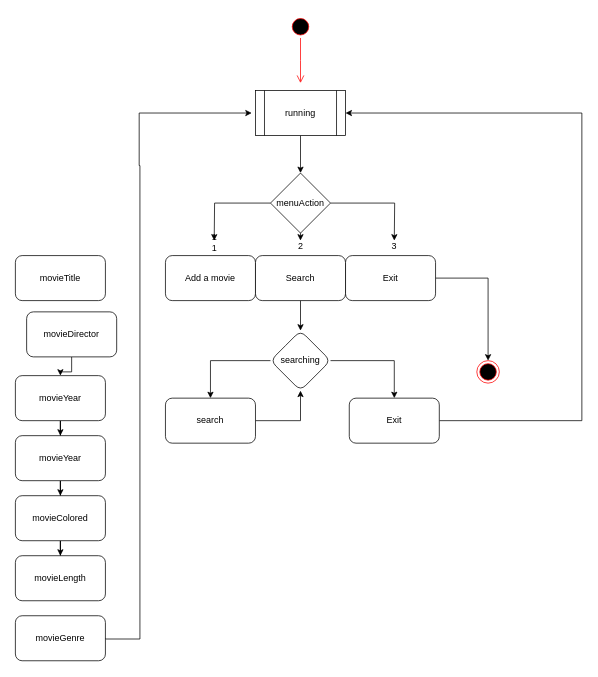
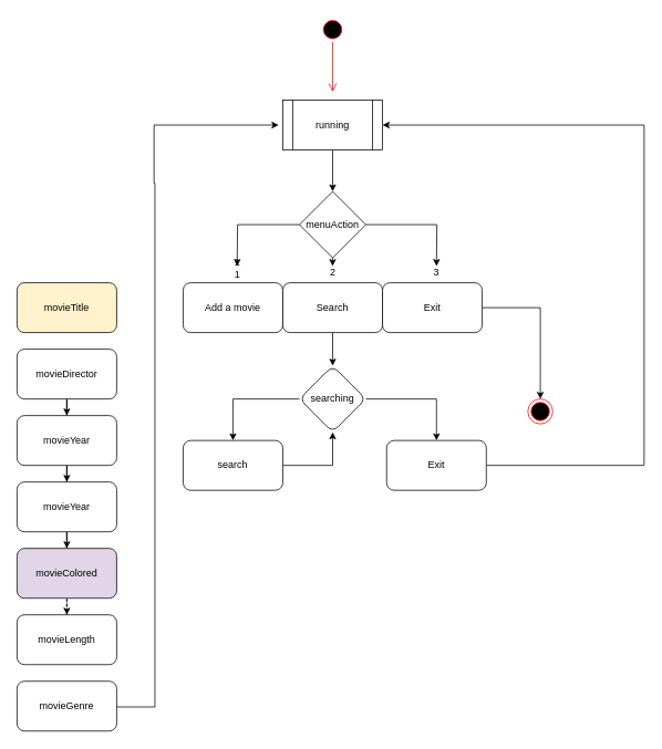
  <mxCell id="0" />
  <mxCell id="1" parent="0" />
  <mxCell id="2" value="" style="ellipse;html=1;shape=startState;fillColor=#000000;strokeColor=#ff0000;" vertex="1" parent="1"><mxGeometry x="385" y="20" width="30" height="30" as="geometry" /></mxCell>
  <mxCell id="3" value="" style="edgeStyle=orthogonalEdgeStyle;html=1;verticalAlign=bottom;endArrow=open;endSize=8;strokeColor=#ff0000;rounded=0;" edge="1" source="2" parent="1"><mxGeometry relative="1" as="geometry"><mxPoint x="400" y="110" as="targetPoint" /></mxGeometry></mxCell>
  <mxCell id="4" value="" style="edgeStyle=orthogonalEdgeStyle;rounded=0;orthogonalLoop=1;jettySize=auto;html=1;entryX=0.5;entryY=0;entryDx=0;entryDy=0;" edge="1" parent="1" source="5" target="9"><mxGeometry relative="1" as="geometry"><mxPoint x="400" y="220" as="targetPoint" /></mxGeometry></mxCell>
  <mxCell id="5" value="running" style="shape=process;whiteSpace=wrap;html=1;backgroundOutline=1;" vertex="1" parent="1"><mxGeometry x="340" y="120" width="120" height="60" as="geometry" /></mxCell>
  <mxCell id="6" style="edgeStyle=orthogonalEdgeStyle;rounded=0;orthogonalLoop=1;jettySize=auto;html=1;" edge="1" parent="1" source="9"><mxGeometry relative="1" as="geometry"><mxPoint x="525" y="320" as="targetPoint" /></mxGeometry></mxCell>
  <mxCell id="7" style="edgeStyle=orthogonalEdgeStyle;rounded=0;orthogonalLoop=1;jettySize=auto;html=1;exitX=0.5;exitY=1;exitDx=0;exitDy=0;" edge="1" parent="1" source="9"><mxGeometry relative="1" as="geometry"><mxPoint x="399.941" y="320" as="targetPoint" /></mxGeometry></mxCell>
  <mxCell id="8" style="edgeStyle=orthogonalEdgeStyle;rounded=0;orthogonalLoop=1;jettySize=auto;html=1;" edge="1" parent="1" source="9"><mxGeometry relative="1" as="geometry"><mxPoint x="285" y="320" as="targetPoint" /></mxGeometry></mxCell>
  <mxCell id="9" value="menuAction" style="rhombus;whiteSpace=wrap;html=1;" vertex="1" parent="1"><mxGeometry x="360" y="230" width="80" height="80" as="geometry" /></mxCell>
  <mxCell id="10" value="Add a movie" style="rounded=1;whiteSpace=wrap;html=1;" vertex="1" parent="1"><mxGeometry x="220" y="340" width="120" height="60" as="geometry" /></mxCell>
  <mxCell id="11" style="edgeStyle=orthogonalEdgeStyle;rounded=0;orthogonalLoop=1;jettySize=auto;html=1;entryX=0.5;entryY=0;entryDx=0;entryDy=0;" edge="1" parent="1" source="12" target="18"><mxGeometry relative="1" as="geometry"><mxPoint x="645" y="470" as="targetPoint" /></mxGeometry></mxCell>
  <mxCell id="12" value="Exit" style="rounded=1;whiteSpace=wrap;html=1;" vertex="1" parent="1"><mxGeometry x="460" y="340" width="120" height="60" as="geometry" /></mxCell>
  <mxCell id="13" value="" style="edgeStyle=orthogonalEdgeStyle;rounded=0;orthogonalLoop=1;jettySize=auto;html=1;" edge="1" parent="1" source="14" target="21"><mxGeometry relative="1" as="geometry" /></mxCell>
  <mxCell id="14" value="Search" style="rounded=1;whiteSpace=wrap;html=1;" vertex="1" parent="1"><mxGeometry x="340" y="340" width="120" height="60" as="geometry" /></mxCell>
  <mxCell id="15" value="3" style="text;html=1;align=center;verticalAlign=middle;whiteSpace=wrap;rounded=0;" vertex="1" parent="1"><mxGeometry x="495" y="313" width="60" height="30" as="geometry" /></mxCell>
  <mxCell id="16" value="2" style="text;html=1;align=center;verticalAlign=middle;resizable=0;points=[];autosize=1;strokeColor=none;fillColor=none;" vertex="1" parent="1"><mxGeometry x="385" y="313" width="30" height="30" as="geometry" /></mxCell>
  <mxCell id="17" value="1&lt;div&gt;1&lt;/div&gt;" style="text;html=1;align=center;verticalAlign=middle;resizable=0;points=[];autosize=1;strokeColor=none;fillColor=none;" vertex="1" parent="1"><mxGeometry x="270" y="303" width="30" height="40" as="geometry" /></mxCell>
  <mxCell id="18" value="" style="ellipse;html=1;shape=endState;fillColor=#000000;strokeColor=#ff0000;" vertex="1" parent="1"><mxGeometry x="635" y="480" width="30" height="30" as="geometry" /></mxCell>
  <mxCell id="19" style="edgeStyle=orthogonalEdgeStyle;rounded=0;orthogonalLoop=1;jettySize=auto;html=1;exitX=1;exitY=0.5;exitDx=0;exitDy=0;entryX=0.5;entryY=0;entryDx=0;entryDy=0;" edge="1" parent="1" source="21" target="23"><mxGeometry relative="1" as="geometry" /></mxCell>
  <mxCell id="20" style="edgeStyle=orthogonalEdgeStyle;rounded=0;orthogonalLoop=1;jettySize=auto;html=1;entryX=0.5;entryY=0;entryDx=0;entryDy=0;" edge="1" parent="1" source="21" target="37"><mxGeometry relative="1" as="geometry" /></mxCell>
  <mxCell id="21" value="searching" style="rhombus;whiteSpace=wrap;html=1;rounded=1;" vertex="1" parent="1"><mxGeometry x="360" y="440" width="80" height="80" as="geometry" /></mxCell>
  <mxCell id="22" style="edgeStyle=orthogonalEdgeStyle;rounded=0;orthogonalLoop=1;jettySize=auto;html=1;entryX=1;entryY=0.5;entryDx=0;entryDy=0;" edge="1" parent="1" source="23" target="5"><mxGeometry relative="1" as="geometry"><mxPoint x="415" y="220" as="targetPoint" /><Array as="points"><mxPoint x="775" y="560" /><mxPoint x="775" y="150" /></Array></mxGeometry></mxCell>
  <mxCell id="23" value="Exit" style="rounded=1;whiteSpace=wrap;html=1;" vertex="1" parent="1"><mxGeometry x="465" y="530" width="120" height="60" as="geometry" /></mxCell>
- <mxCell id="24" value="movieTitle" style="rounded=1;whiteSpace=wrap;html=1;" vertex="1" parent="1"><mxGeometry x="20" y="340" width="120" height="60" as="geometry" /></mxCell>
+ <mxCell id="24" value="movieTitle" style="rounded=1;whiteSpace=wrap;html=1;fillColor=#fff2cc;" vertex="1" parent="1"><mxGeometry x="20" y="340" width="120" height="60" as="geometry" /></mxCell>
  <mxCell id="25" value="" style="edgeStyle=orthogonalEdgeStyle;rounded=0;orthogonalLoop=1;jettySize=auto;html=1;" edge="1" parent="1" source="26" target="28"><mxGeometry relative="1" as="geometry" /></mxCell>
- <mxCell id="26" value="movieDirector" style="rounded=1;whiteSpace=wrap;html=1;" vertex="1" parent="1"><mxGeometry x="35" y="415" width="120" height="60" as="geometry" /></mxCell>
+ <mxCell id="26" value="movieDirector" style="rounded=1;whiteSpace=wrap;html=1;" vertex="1" parent="1"><mxGeometry x="20" y="420" width="120" height="60" as="geometry" /></mxCell>
  <mxCell id="27" value="" style="edgeStyle=orthogonalEdgeStyle;rounded=0;orthogonalLoop=1;jettySize=auto;html=1;" edge="1" parent="1" source="28" target="30"><mxGeometry relative="1" as="geometry" /></mxCell>
  <mxCell id="28" value="movieYear" style="rounded=1;whiteSpace=wrap;html=1;" vertex="1" parent="1"><mxGeometry x="20" y="500" width="120" height="60" as="geometry" /></mxCell>
  <mxCell id="29" value="" style="edgeStyle=orthogonalEdgeStyle;rounded=0;orthogonalLoop=1;jettySize=auto;html=1;" edge="1" parent="1" source="30" target="32"><mxGeometry relative="1" as="geometry" /></mxCell>
  <mxCell id="30" value="movieYear" style="rounded=1;whiteSpace=wrap;html=1;" vertex="1" parent="1"><mxGeometry x="20" y="580" width="120" height="60" as="geometry" /></mxCell>
- <mxCell id="31" value="" style="edgeStyle=orthogonalEdgeStyle;rounded=0;orthogonalLoop=1;jettySize=auto;html=1;" edge="1" parent="1" source="32" target="33"><mxGeometry relative="1" as="geometry" /></mxCell>
- <mxCell id="32" value="movieColored" style="rounded=1;whiteSpace=wrap;html=1;" vertex="1" parent="1"><mxGeometry x="20" y="660" width="120" height="60" as="geometry" /></mxCell>
+ <mxCell id="31" value="" style="edgeStyle=orthogonalEdgeStyle;rounded=0;orthogonalLoop=1;jettySize=auto;html=1;dashed=1;" edge="1" parent="1" source="32" target="33"><mxGeometry relative="1" as="geometry" /></mxCell>
+ <mxCell id="32" value="movieColored" style="rounded=1;whiteSpace=wrap;html=1;fillColor=#e1d5e7;" vertex="1" parent="1"><mxGeometry x="20" y="660" width="120" height="60" as="geometry" /></mxCell>
  <mxCell id="33" value="movieLength" style="rounded=1;whiteSpace=wrap;html=1;" vertex="1" parent="1"><mxGeometry x="20" y="740" width="120" height="60" as="geometry" /></mxCell>
  <mxCell id="34" style="edgeStyle=orthogonalEdgeStyle;rounded=0;orthogonalLoop=1;jettySize=auto;html=1;exitX=1;exitY=0.5;exitDx=0;exitDy=0;" edge="1" parent="1"><mxGeometry relative="1" as="geometry"><mxPoint x="335" y="150" as="targetPoint" /><mxPoint x="140" y="849.98" as="sourcePoint" /><Array as="points"><mxPoint x="140" y="851" /><mxPoint x="186" y="851" /><mxPoint x="186" y="220" /><mxPoint x="185" y="220" /></Array></mxGeometry></mxCell>
  <mxCell id="35" value="movieGenre" style="rounded=1;whiteSpace=wrap;html=1;" vertex="1" parent="1"><mxGeometry x="20" y="820" width="120" height="60" as="geometry" /></mxCell>
  <mxCell id="36" style="edgeStyle=orthogonalEdgeStyle;rounded=0;orthogonalLoop=1;jettySize=auto;html=1;entryX=0.5;entryY=1;entryDx=0;entryDy=0;" edge="1" parent="1" source="37" target="21"><mxGeometry relative="1" as="geometry" /></mxCell>
  <mxCell id="37" value="search" style="rounded=1;whiteSpace=wrap;html=1;" vertex="1" parent="1"><mxGeometry x="220" y="530" width="120" height="60" as="geometry" /></mxCell>
